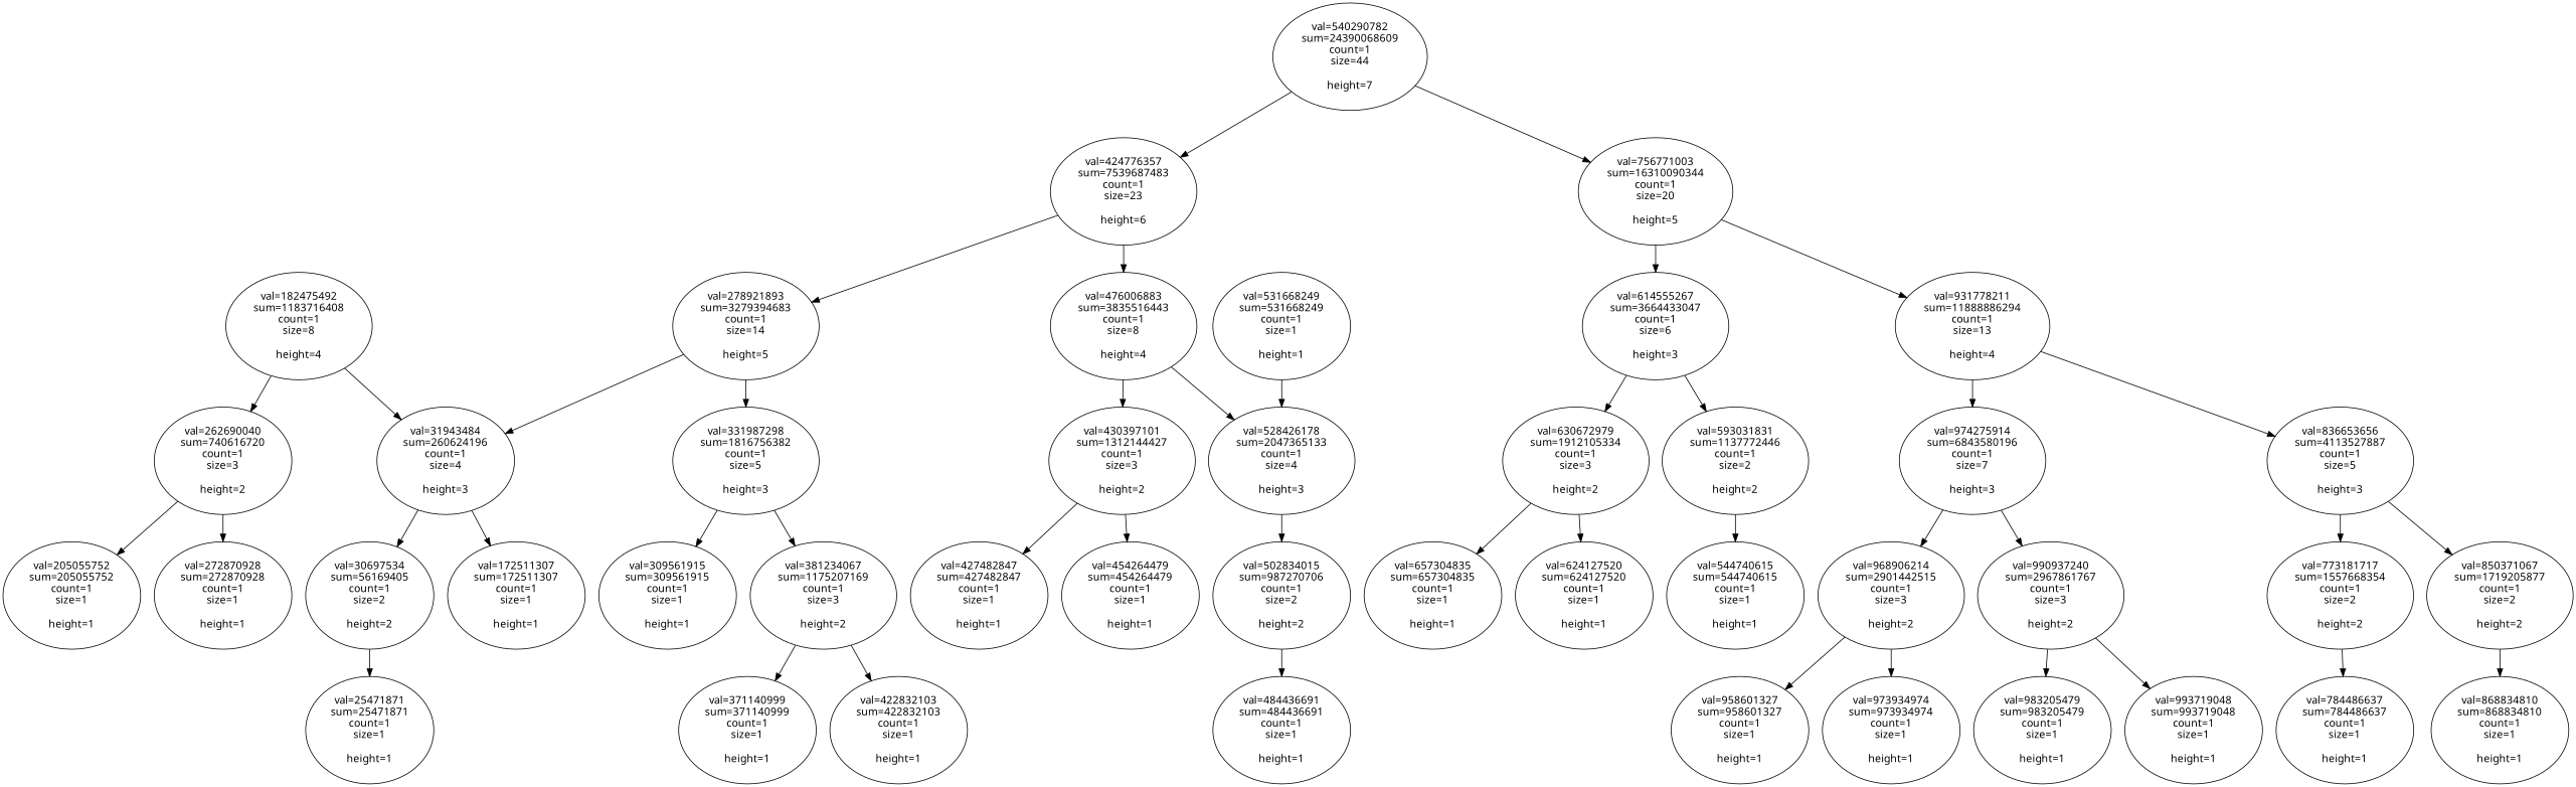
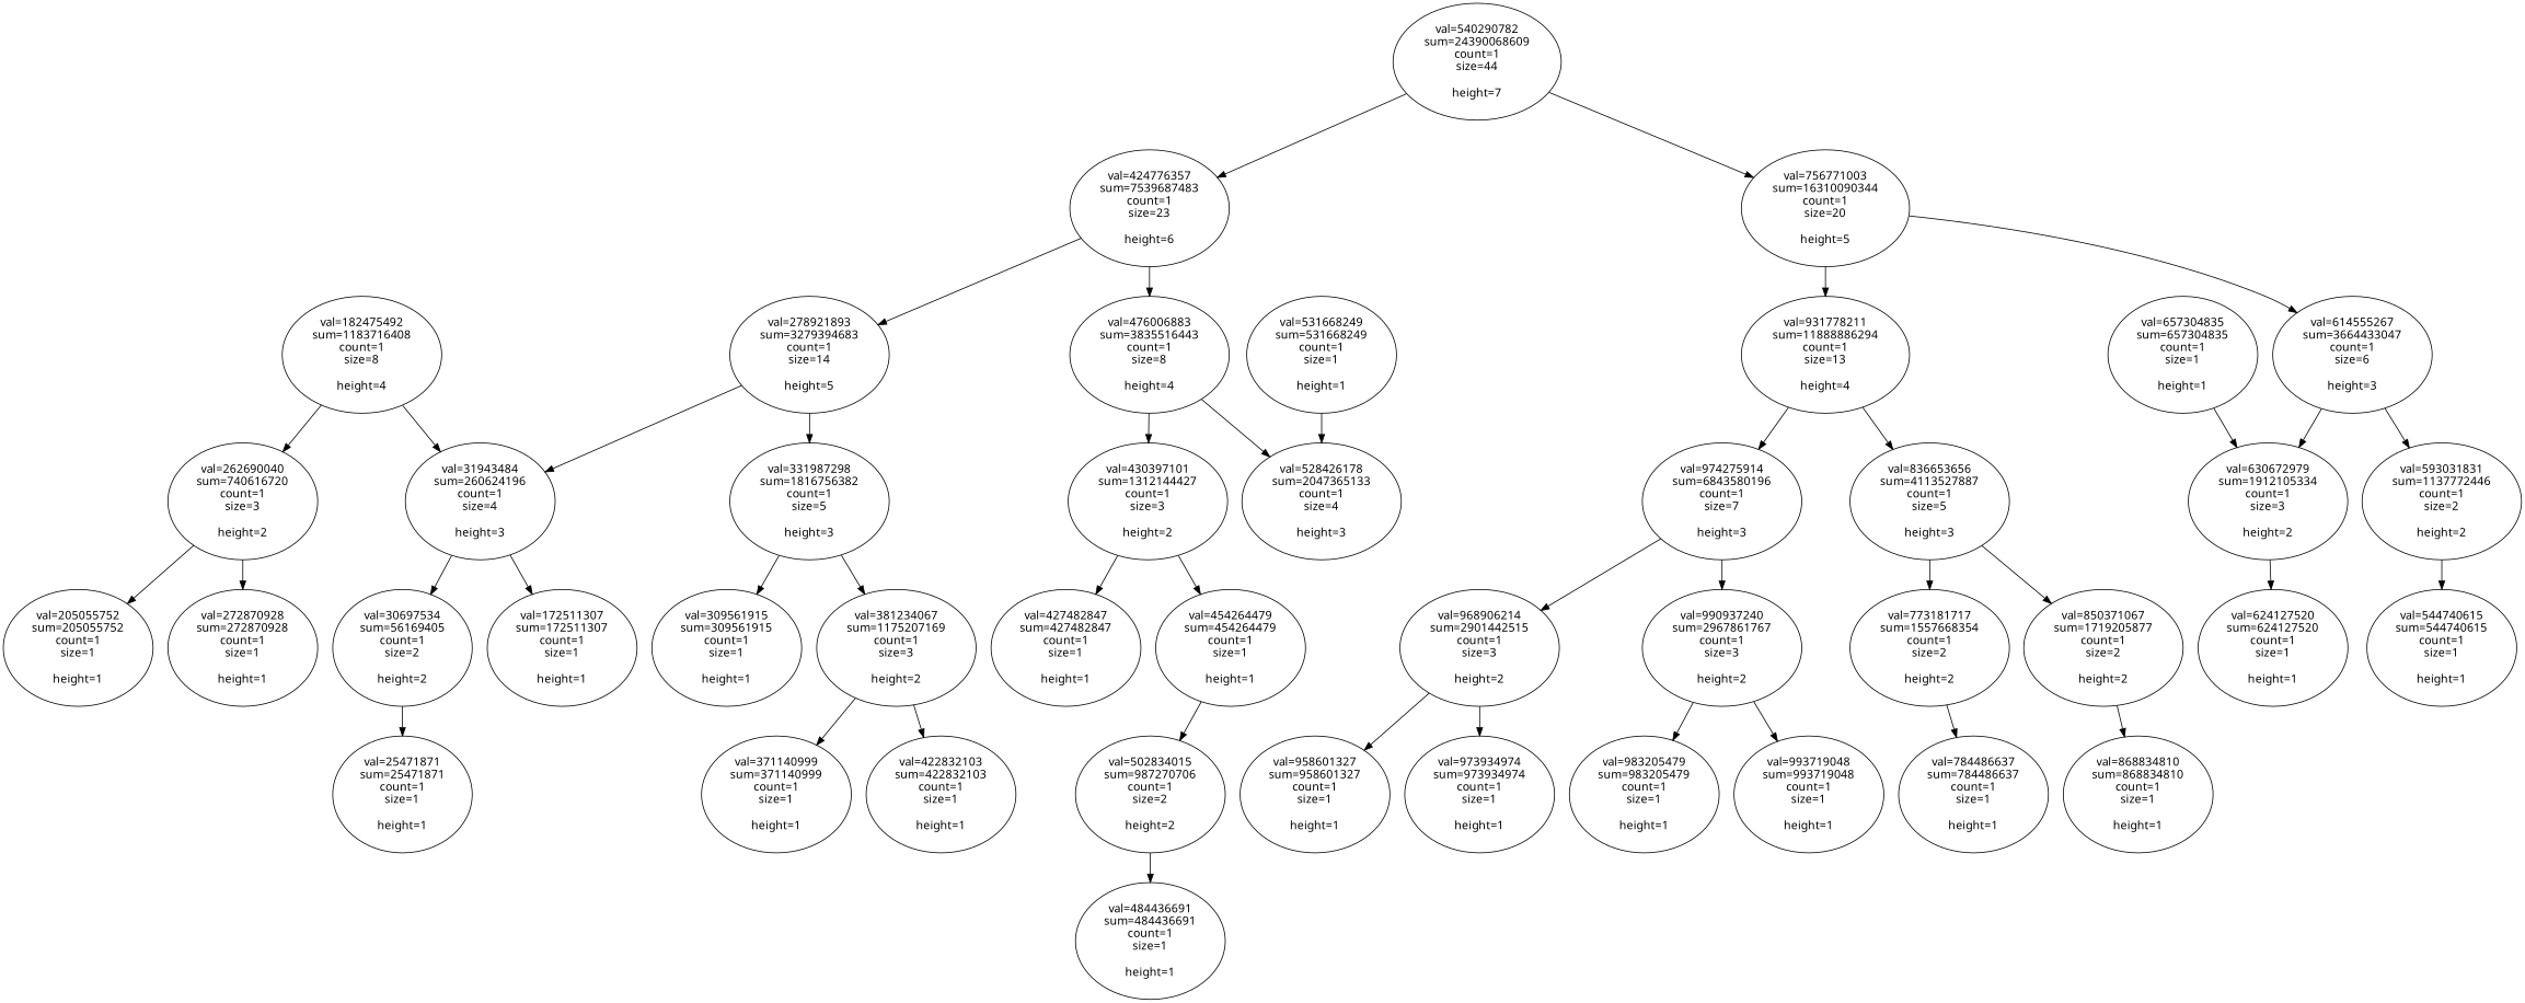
  digraph {
    fontname="Noto Sans"
    node [fontname="Noto Sans"]
    edge [fontname="Noto Sans"]
    n1 [label=<val=540290782<BR/>sum=24390068609<BR/>count=1<BR/>size=44<BR/><BR/>height=7<BR/>>]
    n2 [label=<val=424776357<BR/>sum=7539687483<BR/>count=1<BR/>size=23<BR/><BR/>height=6<BR/>>]
    n3 [label=<val=756771003<BR/>sum=16310090344<BR/>count=1<BR/>size=20<BR/><BR/>height=5<BR/>>]
    n4 [label=<val=25471871<BR/>sum=25471871<BR/>count=1<BR/>size=1<BR/><BR/>height=1<BR/>>]
    n5 [label=<val=30697534<BR/>sum=56169405<BR/>count=1<BR/>size=2<BR/><BR/>height=2<BR/>>]
    n6 [label=<val=31943484<BR/>sum=260624196<BR/>count=1<BR/>size=4<BR/><BR/>height=3<BR/>>]
    n7 [label=<val=172511307<BR/>sum=172511307<BR/>count=1<BR/>size=1<BR/><BR/>height=1<BR/>>]
    n8 [label=<val=182475492<BR/>sum=1183716408<BR/>count=1<BR/>size=8<BR/><BR/>height=4<BR/>>]
    n9 [label=<val=262690040<BR/>sum=740616720<BR/>count=1<BR/>size=3<BR/><BR/>height=2<BR/>>]
    n10 [label=<val=205055752<BR/>sum=205055752<BR/>count=1<BR/>size=1<BR/><BR/>height=1<BR/>>]
    n11 [label=<val=272870928<BR/>sum=272870928<BR/>count=1<BR/>size=1<BR/><BR/>height=1<BR/>>]
    n12 [label=<val=278921893<BR/>sum=3279394683<BR/>count=1<BR/>size=14<BR/><BR/>height=5<BR/>>]
    n13 [label=<val=331987298<BR/>sum=1816756382<BR/>count=1<BR/>size=5<BR/><BR/>height=3<BR/>>]
    n14 [label=<val=309561915<BR/>sum=309561915<BR/>count=1<BR/>size=1<BR/><BR/>height=1<BR/>>]
    n15 [label=<val=381234067<BR/>sum=1175207169<BR/>count=1<BR/>size=3<BR/><BR/>height=2<BR/>>]
    n16 [label=<val=371140999<BR/>sum=371140999<BR/>count=1<BR/>size=1<BR/><BR/>height=1<BR/>>]
    n17 [label=<val=422832103<BR/>sum=422832103<BR/>count=1<BR/>size=1<BR/><BR/>height=1<BR/>>]
    n18 [label=<val=476006883<BR/>sum=3835516443<BR/>count=1<BR/>size=8<BR/><BR/>height=4<BR/>>]
    n19 [label=<val=430397101<BR/>sum=1312144427<BR/>count=1<BR/>size=3<BR/><BR/>height=2<BR/>>]
    n20 [label=<val=528426178<BR/>sum=2047365133<BR/>count=1<BR/>size=4<BR/><BR/>height=3<BR/>>]
    n21 [label=<val=427482847<BR/>sum=427482847<BR/>count=1<BR/>size=1<BR/><BR/>height=1<BR/>>]
    n22 [label=<val=454264479<BR/>sum=454264479<BR/>count=1<BR/>size=1<BR/><BR/>height=1<BR/>>]
    n23 [label=<val=502834015<BR/>sum=987270706<BR/>count=1<BR/>size=2<BR/><BR/>height=2<BR/>>]
    n24 [label=<val=484436691<BR/>sum=484436691<BR/>count=1<BR/>size=1<BR/><BR/>height=1<BR/>>]
    n25 [label=<val=531668249<BR/>sum=531668249<BR/>count=1<BR/>size=1<BR/><BR/>height=1<BR/>>]
    n26 [label=<val=614555267<BR/>sum=3664433047<BR/>count=1<BR/>size=6<BR/><BR/>height=3<BR/>>]
    n27 [label=<val=931778211<BR/>sum=11888886294<BR/>count=1<BR/>size=13<BR/><BR/>height=4<BR/>>]
    n28 [label=<val=544740615<BR/>sum=544740615<BR/>count=1<BR/>size=1<BR/><BR/>height=1<BR/>>]
    n29 [label=<val=593031831<BR/>sum=1137772446<BR/>count=1<BR/>size=2<BR/><BR/>height=2<BR/>>]
    n30 [label=<val=630672979<BR/>sum=1912105334<BR/>count=1<BR/>size=3<BR/><BR/>height=2<BR/>>]
    n31 [label=<val=624127520<BR/>sum=624127520<BR/>count=1<BR/>size=1<BR/><BR/>height=1<BR/>>]
    n32 [label=<val=657304835<BR/>sum=657304835<BR/>count=1<BR/>size=1<BR/><BR/>height=1<BR/>>]
    n33 [label=<val=836653656<BR/>sum=4113527887<BR/>count=1<BR/>size=5<BR/><BR/>height=3<BR/>>]
    n34 [label=<val=974275914<BR/>sum=6843580196<BR/>count=1<BR/>size=7<BR/><BR/>height=3<BR/>>]
    n35 [label=<val=773181717<BR/>sum=1557668354<BR/>count=1<BR/>size=2<BR/><BR/>height=2<BR/>>]
    n36 [label=<val=784486637<BR/>sum=784486637<BR/>count=1<BR/>size=1<BR/><BR/>height=1<BR/>>]
    n37 [label=<val=850371067<BR/>sum=1719205877<BR/>count=1<BR/>size=2<BR/><BR/>height=2<BR/>>]
    n38 [label=<val=868834810<BR/>sum=868834810<BR/>count=1<BR/>size=1<BR/><BR/>height=1<BR/>>]
    n39 [label=<val=968906214<BR/>sum=2901442515<BR/>count=1<BR/>size=3<BR/><BR/>height=2<BR/>>]
    n40 [label=<val=990937240<BR/>sum=2967861767<BR/>count=1<BR/>size=3<BR/><BR/>height=2<BR/>>]
    n41 [label=<val=958601327<BR/>sum=958601327<BR/>count=1<BR/>size=1<BR/><BR/>height=1<BR/>>]
    n42 [label=<val=973934974<BR/>sum=973934974<BR/>count=1<BR/>size=1<BR/><BR/>height=1<BR/>>]
    n43 [label=<val=983205479<BR/>sum=983205479<BR/>count=1<BR/>size=1<BR/><BR/>height=1<BR/>>]
    n44 [label=<val=993719048<BR/>sum=993719048<BR/>count=1<BR/>size=1<BR/><BR/>height=1<BR/>>]
    subgraph sub_1 {
      rank=source
      n1
    }
    n1 -> n2
    n1 -> n3
    n2 -> n12
    n2 -> n18
    n3 -> n26
    n3 -> n27
    n5 -> n4
    n6 -> n5
    n6 -> n7
    n8 -> n6
    n8 -> n9
    n9 -> n10
    n9 -> n11
    n12 -> n6
    n12 -> n13
    n13 -> n14
    n13 -> n15
    n15 -> n16
    n15 -> n17
    n18 -> n19
    n18 -> n20
    n19 -> n21
    n19 -> n22
-   n20 -> n23
+   n22 -> n23
    n23 -> n24
    n25 -> n20
    n26 -> n29
    n26 -> n30
    n27 -> n33
    n27 -> n34
    n29 -> n28
    n30 -> n31
-   n30 -> n32
+   n32 -> n30
    n33 -> n35
    n33 -> n37
    n34 -> n39
    n34 -> n40
    n35 -> n36
    n37 -> n38
    n39 -> n41
    n39 -> n42
    n40 -> n43
    n40 -> n44
  }
